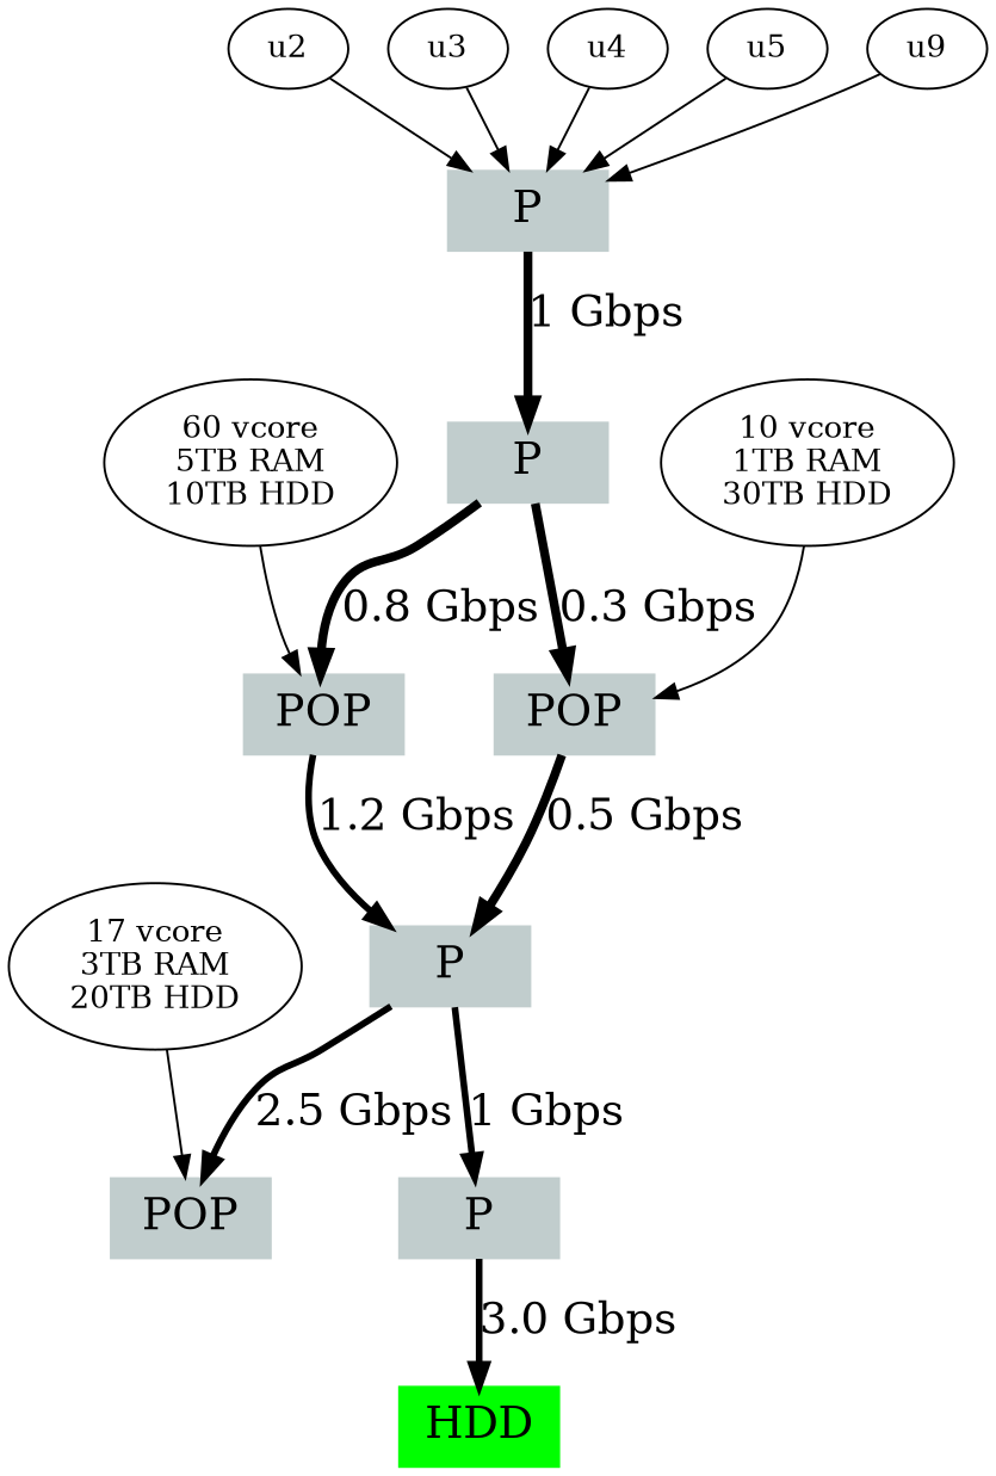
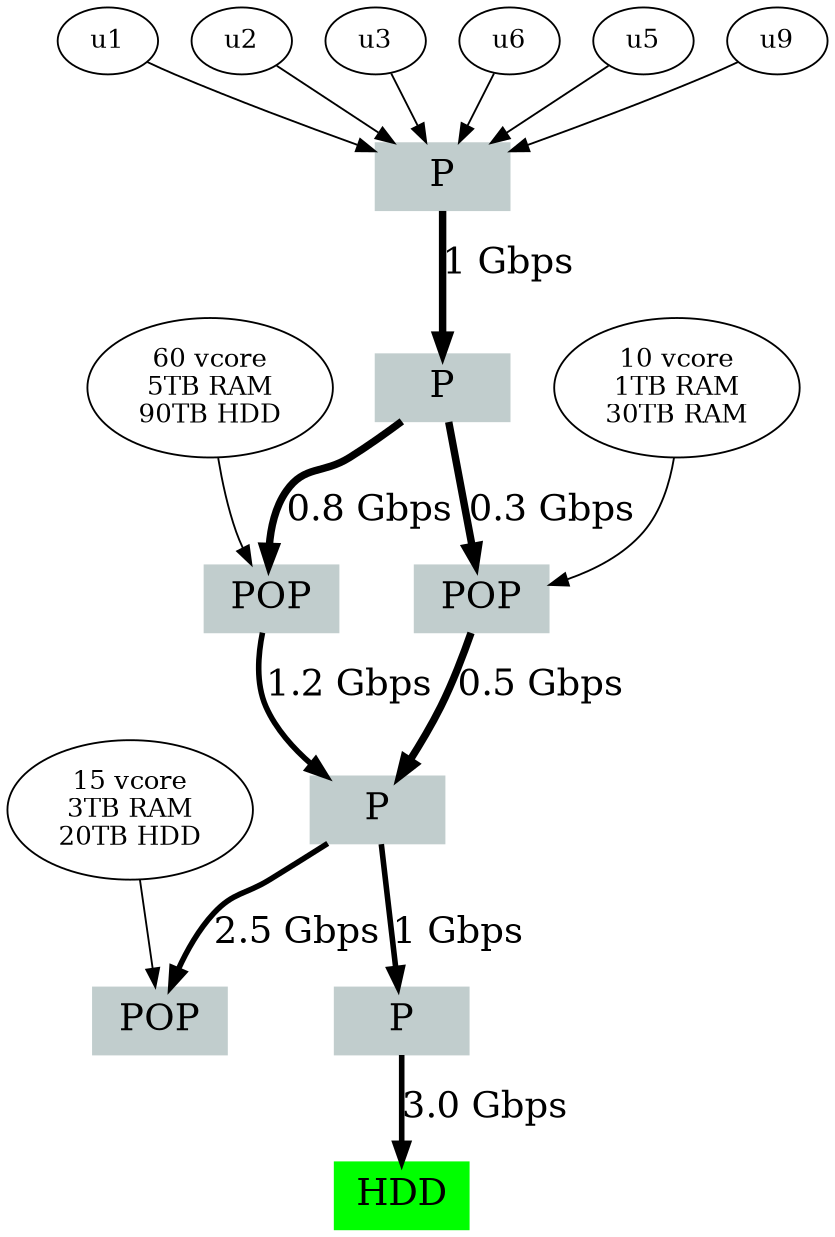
  digraph {
    rankdir=TB
    n1 [color=azure3 fontsize=20 label=P shape=box style=filled width=1.000000]
    n2 [color=azure3 fontsize=20 label=P shape=box style=filled width=1.000000]
+   u1
    n4 [color=azure3 fontsize=20 label=POP shape=box style=filled width=1.000000]
    n5 [color=azure3 fontsize=20 label=POP shape=box style=filled width=1.000000]
    u2
    u3
-   u4
+   u4 [label=u6]
    u5
    n10 [label=u9]
-   n11 [label="10 vcore\n1TB RAM\n30TB HDD"]
+   n11 [label="10 vcore\n1TB RAM\n30TB RAM"]
    n12 [color=azure3 fontsize=20 label=P shape=box style=filled width=1.000000]
    n13 [color=azure3 fontsize=20 label=POP shape=box style=filled width=1.000000]
    n14 [color=azure3 fontsize=20 label=P shape=box style=filled width=1.000000]
-   n15 [label="60 vcore\n5TB RAM\n10TB HDD"]
-   n16 [label="17 vcore\n3TB RAM\n20TB HDD"]
+   n15 [label="60 vcore\n5TB RAM\n90TB HDD"]
+   n16 [label="15 vcore\n3TB RAM\n20TB HDD"]
    n17 [color=green fontsize=20 label=HDD shape=box style=filled width=1.000000]
    n1 -> n2 [fontsize=20 label="1 Gbps" penwidth=4]
    n2 -> n4 [fontsize=20 label="0.3 Gbps" penwidth=4]
    n2 -> n5 [fontsize=20 label="0.8 Gbps" penwidth=4]
+   u1 -> n1
    n4 -> n12 [fontsize=20 label="0.5 Gbps" penwidth=4]
    n5 -> n12 [fontsize=20 label="1.2 Gbps" penwidth=3]
    u2 -> n1
    u3 -> n1
    u4 -> n1
    u5 -> n1
    n10 -> n1
    n11 -> n4 [weight=1]
    n12 -> n13 [fontsize=20 label="2.5 Gbps" penwidth=3]
    n12 -> n14 [fontsize=20 label="1 Gbps" penwidth=3]
    n14 -> n17 [fontsize=20 label="3.0 Gbps" penwidth=3]
    n15 -> n5 [weight=1]
    n16 -> n13 [weight=1]
  }
